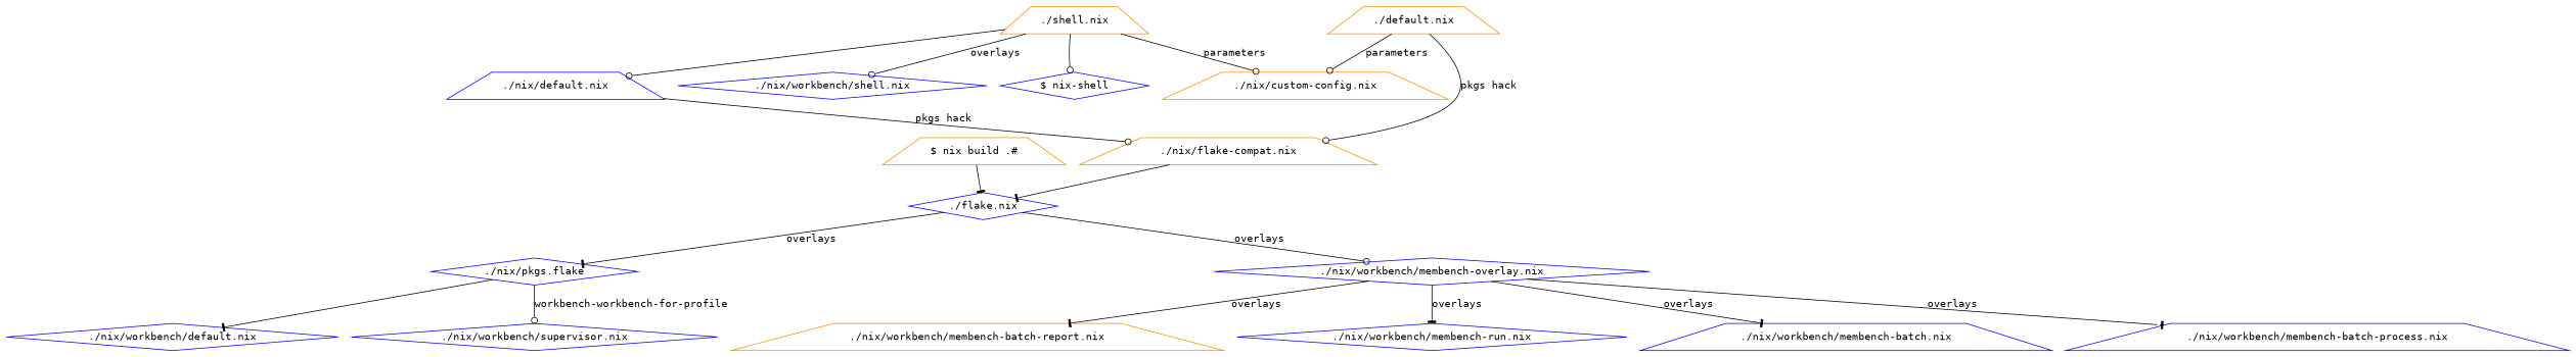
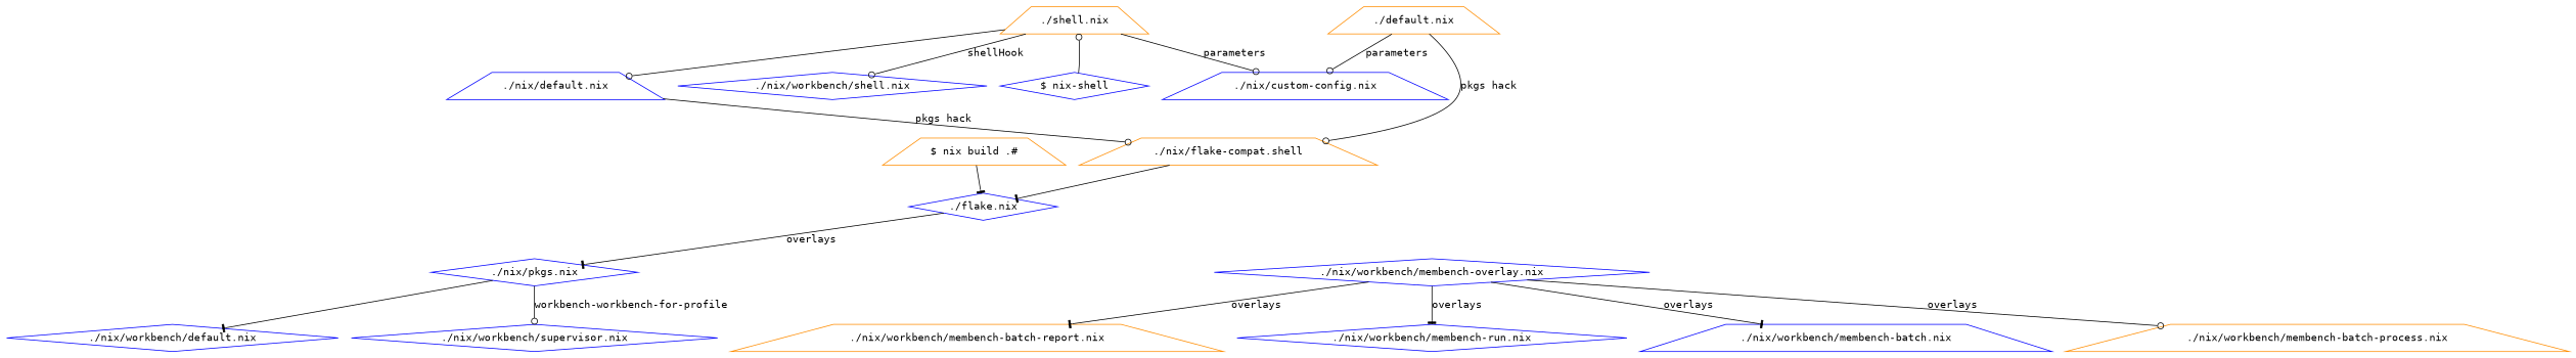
  digraph {
    fontname="DejaVu Sans Mono"
    node [color=blue fontname="DejaVu Sans Mono" shape=trapezium]
    edge [arrowhead=odot fontname="DejaVu Sans Mono"]
    n1 [color=darkorange label="$ nix build .#"]
    n2 [label="./flake.nix" shape=diamond]
-   n3 [label="./nix/pkgs.flake" shape=diamond]
+   n3 [label="./nix/pkgs.nix" shape=diamond]
    n4 [label="./nix/workbench/membench-overlay.nix" shape=diamond]
    n5 [label="$ nix-shell" shape=diamond]
    n6 [color=darkorange label="./shell.nix"]
-   n7 [color=darkorange label="./nix/custom-config.nix"]
+   n7 [label="./nix/custom-config.nix"]
    n8 [label="./nix/default.nix"]
    n9 [label="./nix/workbench/shell.nix" shape=diamond]
    n10 [label="./nix/workbench/default.nix" shape=diamond]
    n11 [label="./nix/workbench/supervisor.nix" shape=diamond]
    n12 [label="./nix/workbench/membench-batch.nix"]
-   n13 [label="./nix/workbench/membench-batch-process.nix"]
+   n13 [color=darkorange label="./nix/workbench/membench-batch-process.nix"]
    n14 [color=darkorange label="./nix/workbench/membench-batch-report.nix"]
    n15 [label="./nix/workbench/membench-run.nix" shape=diamond]
    n16 [color=darkorange label="./default.nix"]
-   n17 [color=darkorange label="./nix/flake-compat.nix"]
+   n17 [color=darkorange label="./nix/flake-compat.shell"]
    n1 -> n2 [arrowhead=tee]
    n2 -> n3 [arrowhead=tee label=overlays]
-   n2 -> n4 [label=overlays]
    n3 -> n10 [arrowhead=tee]
    n3 -> n11 [label="workbench-workbench-for-profile"]
    n4 -> n12 [arrowhead=tee label=overlays]
-   n4 -> n13 [arrowhead=tee label=overlays]
+   n4 -> n13 [label=overlays]
    n4 -> n14 [arrowhead=tee label=overlays]
    n4 -> n15 [arrowhead=tee label=overlays]
-   n6 -> n5
+   n5 -> n6
    n6 -> n7 [label=parameters]
    n6 -> n8
-   n6 -> n9 [label=overlays]
+   n6 -> n9 [label=shellHook]
    n8 -> n17 [label="pkgs hack"]
    n16 -> n7 [label=parameters]
    n16 -> n17 [label="pkgs hack"]
    n17 -> n2 [arrowhead=tee]
  }
